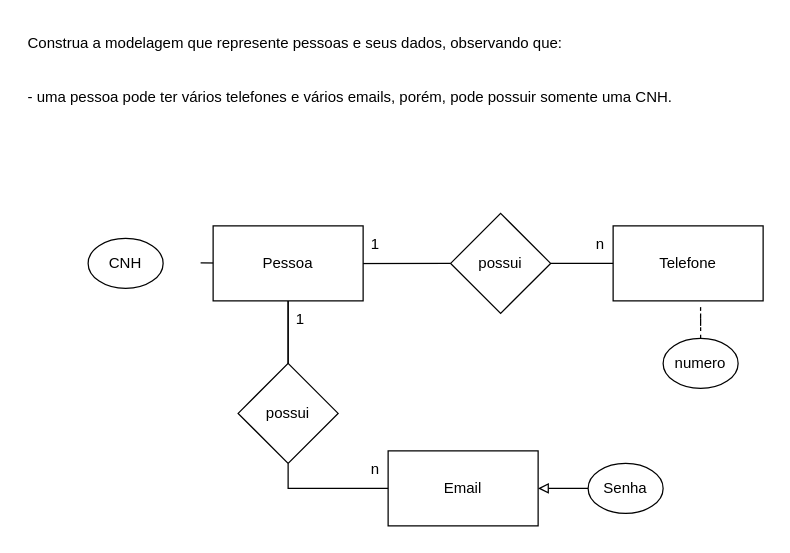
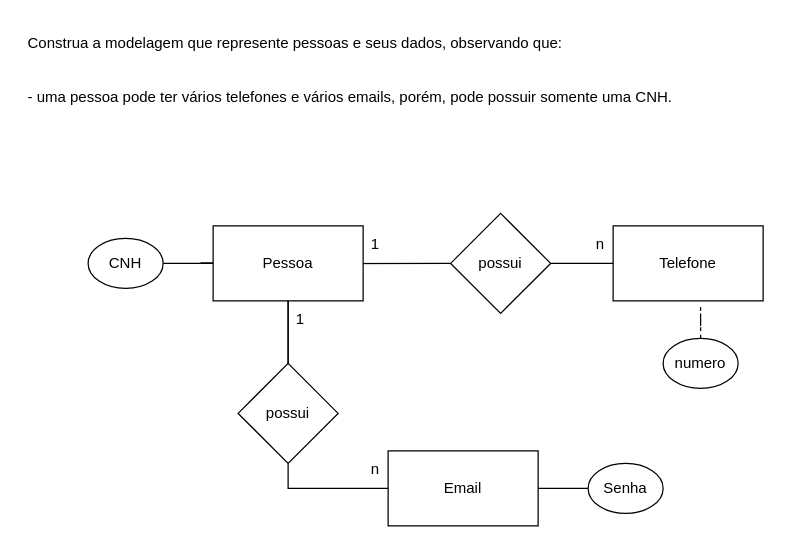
  <mxCell id="0" />
  <mxCell id="1" parent="0" />
  <mxCell id="2" value="Construa a modelagem que represente pessoas e seus dados, observando que:&#10;&#10;&#10;- uma pessoa pode ter vários telefones e vários emails, porém, pode possuir somente uma CNH." style="text;whiteSpace=wrap;" vertex="1" parent="1"><mxGeometry x="20" y="20" width="560" height="80" as="geometry" /></mxCell>
  <mxCell id="3" style="edgeStyle=orthogonalEdgeStyle;rounded=0;orthogonalLoop=1;jettySize=auto;html=1;endArrow=none;endFill=0;" edge="1" parent="1" source="5"><mxGeometry relative="1" as="geometry"><mxPoint x="230" y="300" as="targetPoint" /></mxGeometry></mxCell>
  <mxCell id="4" style="edgeStyle=orthogonalEdgeStyle;rounded=0;orthogonalLoop=1;jettySize=auto;html=1;entryX=0;entryY=0.5;entryDx=0;entryDy=0;endArrow=none;endFill=0;" edge="1" parent="1" target="12"><mxGeometry relative="1" as="geometry"><mxPoint x="160" y="209.69" as="sourcePoint" /><mxPoint x="360" y="209.69" as="targetPoint" /></mxGeometry></mxCell>
  <mxCell id="5" value="Pessoa" style="rounded=0;whiteSpace=wrap;html=1;" vertex="1" parent="1"><mxGeometry x="170" y="180" width="120" height="60" as="geometry" /></mxCell>
+ <mxCell id="6" style="edgeStyle=orthogonalEdgeStyle;rounded=0;orthogonalLoop=1;jettySize=auto;html=1;entryX=0;entryY=0.5;entryDx=0;entryDy=0;endArrow=none;endFill=0;" edge="1" parent="1" source="7" target="5"><mxGeometry relative="1" as="geometry" /></mxCell>
  <mxCell id="7" value="CNH" style="ellipse;whiteSpace=wrap;html=1;" vertex="1" parent="1"><mxGeometry x="70" y="190" width="60" height="40" as="geometry" /></mxCell>
  <mxCell id="8" value="Telefone" style="rounded=0;whiteSpace=wrap;html=1;" vertex="1" parent="1"><mxGeometry x="490" y="180" width="120" height="60" as="geometry" /></mxCell>
  <mxCell id="9" value="Email" style="rounded=0;whiteSpace=wrap;html=1;" vertex="1" parent="1"><mxGeometry x="310" y="360" width="120" height="60" as="geometry" /></mxCell>
  <mxCell id="10" value="1" style="text;html=1;strokeColor=none;fillColor=none;align=center;verticalAlign=middle;whiteSpace=wrap;rounded=0;" vertex="1" parent="1"><mxGeometry x="290" y="190" width="20" height="10" as="geometry" /></mxCell>
  <mxCell id="11" style="edgeStyle=orthogonalEdgeStyle;rounded=0;orthogonalLoop=1;jettySize=auto;html=1;entryX=0;entryY=0.5;entryDx=0;entryDy=0;endArrow=none;endFill=0;" edge="1" parent="1" source="12" target="8"><mxGeometry relative="1" as="geometry" /></mxCell>
  <mxCell id="12" value="possui" style="rhombus;whiteSpace=wrap;html=1;" vertex="1" parent="1"><mxGeometry x="360" y="170" width="80" height="80" as="geometry" /></mxCell>
  <mxCell id="13" value="n" style="text;html=1;strokeColor=none;fillColor=none;align=center;verticalAlign=middle;whiteSpace=wrap;rounded=0;" vertex="1" parent="1"><mxGeometry x="470" y="190" width="20" height="10" as="geometry" /></mxCell>
  <mxCell id="14" value="" style="edgeStyle=orthogonalEdgeStyle;rounded=0;orthogonalLoop=1;jettySize=auto;html=1;exitX=0.5;exitY=0;exitDx=0;exitDy=0;endArrow=none;endFill=0;" edge="1" parent="1" source="16" target="5"><mxGeometry relative="1" as="geometry" /></mxCell>
  <mxCell id="15" style="edgeStyle=orthogonalEdgeStyle;rounded=0;orthogonalLoop=1;jettySize=auto;html=1;entryX=0;entryY=0.5;entryDx=0;entryDy=0;exitX=0.5;exitY=1;exitDx=0;exitDy=0;endArrow=none;endFill=0;" edge="1" parent="1" source="16" target="9"><mxGeometry relative="1" as="geometry"><mxPoint x="220" y="370" as="sourcePoint" /><mxPoint x="240" y="410" as="targetPoint" /><Array as="points"><mxPoint x="230" y="390" /><mxPoint x="290" y="390" /></Array></mxGeometry></mxCell>
  <mxCell id="16" value="possui" style="rhombus;whiteSpace=wrap;html=1;" vertex="1" parent="1"><mxGeometry x="190" y="290" width="80" height="80" as="geometry" /></mxCell>
  <mxCell id="17" value="1" style="text;html=1;strokeColor=none;fillColor=none;align=center;verticalAlign=middle;whiteSpace=wrap;rounded=0;" vertex="1" parent="1"><mxGeometry x="230" y="250" width="20" height="10" as="geometry" /></mxCell>
  <mxCell id="18" value="n" style="text;html=1;strokeColor=none;fillColor=none;align=center;verticalAlign=middle;whiteSpace=wrap;rounded=0;" vertex="1" parent="1"><mxGeometry x="290" y="370" width="20" height="10" as="geometry" /></mxCell>
- <mxCell id="19" style="edgeStyle=orthogonalEdgeStyle;rounded=0;orthogonalLoop=1;jettySize=auto;html=1;entryX=1;entryY=0.5;entryDx=0;entryDy=0;endArrow=block;endFill=0;" edge="1" parent="1" source="20" target="9"><mxGeometry relative="1" as="geometry" /></mxCell>
+ <mxCell id="19" style="edgeStyle=orthogonalEdgeStyle;rounded=0;orthogonalLoop=1;jettySize=auto;html=1;entryX=1;entryY=0.5;entryDx=0;entryDy=0;endArrow=none;endFill=0;" edge="1" parent="1" source="20" target="9"><mxGeometry relative="1" as="geometry" /></mxCell>
  <mxCell id="20" value="Senha" style="ellipse;whiteSpace=wrap;html=1;" vertex="1" parent="1"><mxGeometry x="470" y="370" width="60" height="40" as="geometry" /></mxCell>
  <mxCell id="21" style="edgeStyle=orthogonalEdgeStyle;rounded=0;orthogonalLoop=1;jettySize=auto;html=1;entryX=0.583;entryY=1.042;entryDx=0;entryDy=0;entryPerimeter=0;endArrow=none;endFill=0;dashed=1;" edge="1" parent="1" source="22" target="8"><mxGeometry relative="1" as="geometry" /></mxCell>
  <mxCell id="22" value="numero" style="ellipse;whiteSpace=wrap;html=1;" vertex="1" parent="1"><mxGeometry x="530" y="270" width="60" height="40" as="geometry" /></mxCell>
